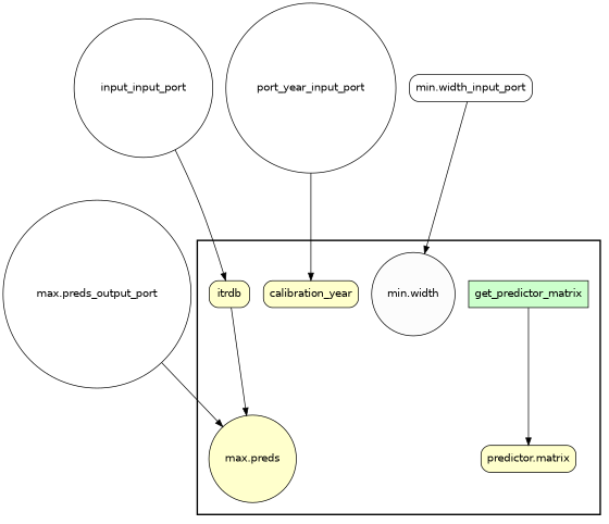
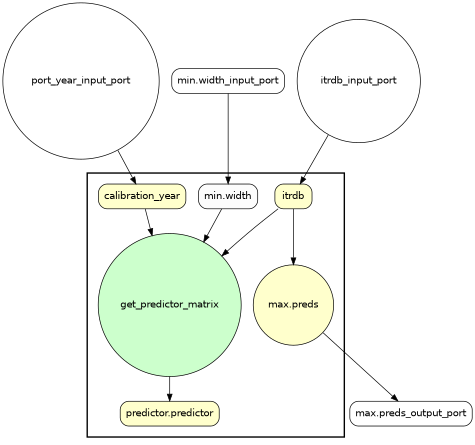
  digraph {
    fontname=Helvetica
    fontsize=18
    labelloc=t
    rankdir=TB
    node [fillcolor="#FFFFCC" fontname=Helvetica peripheries=1 shape=box style="rounded,filled"]
-   get_predictor_matrix [fillcolor="#CCFFCC" style=filled]
-   "predictor.matrix"
+   get_predictor_matrix [fillcolor="#CCFFCC" shape=circle style=filled]
+   "predictor.matrix" [label="predictor.predictor"]
    "max.preds" [shape=circle]
    itrdb
    calibration_year
-   "min.width" [fillcolor="#FCFCFC" shape=circle]
-   "max.preds_output_port" [fillcolor="#FFFFFF" shape=circle width=0.2]
-   itrdb_input_port [fillcolor="#FFFFFF" shape=circle width=0.2 label=input_input_port]
+   "min.width" [fillcolor="#FCFCFC"]
+   "max.preds_output_port" [fillcolor="#FFFFFF" width=0.2]
+   itrdb_input_port [fillcolor="#FFFFFF" shape=circle width=0.2]
    n9 [fillcolor="#FFFFFF" label=port_year_input_port shape=circle width=0.2]
    "min.width_input_port" [fillcolor="#FFFFFF" width=0.2]
    subgraph cluster_1 {
      color=black
      penwidth=2
      subgraph cluster_2 {
        color=black
        penwidth=0
        get_predictor_matrix
        "predictor.matrix"
        "max.preds"
        itrdb
        calibration_year
        "min.width"
      }
    }
    get_predictor_matrix -> "predictor.matrix"
-   "max.preds_output_port" -> "max.preds"
+   "max.preds" -> "max.preds_output_port"
+   itrdb -> get_predictor_matrix
    itrdb -> "max.preds"
+   calibration_year -> get_predictor_matrix
+   "min.width" -> get_predictor_matrix
    itrdb_input_port -> itrdb
    n9 -> calibration_year
    "min.width_input_port" -> "min.width"
  }
